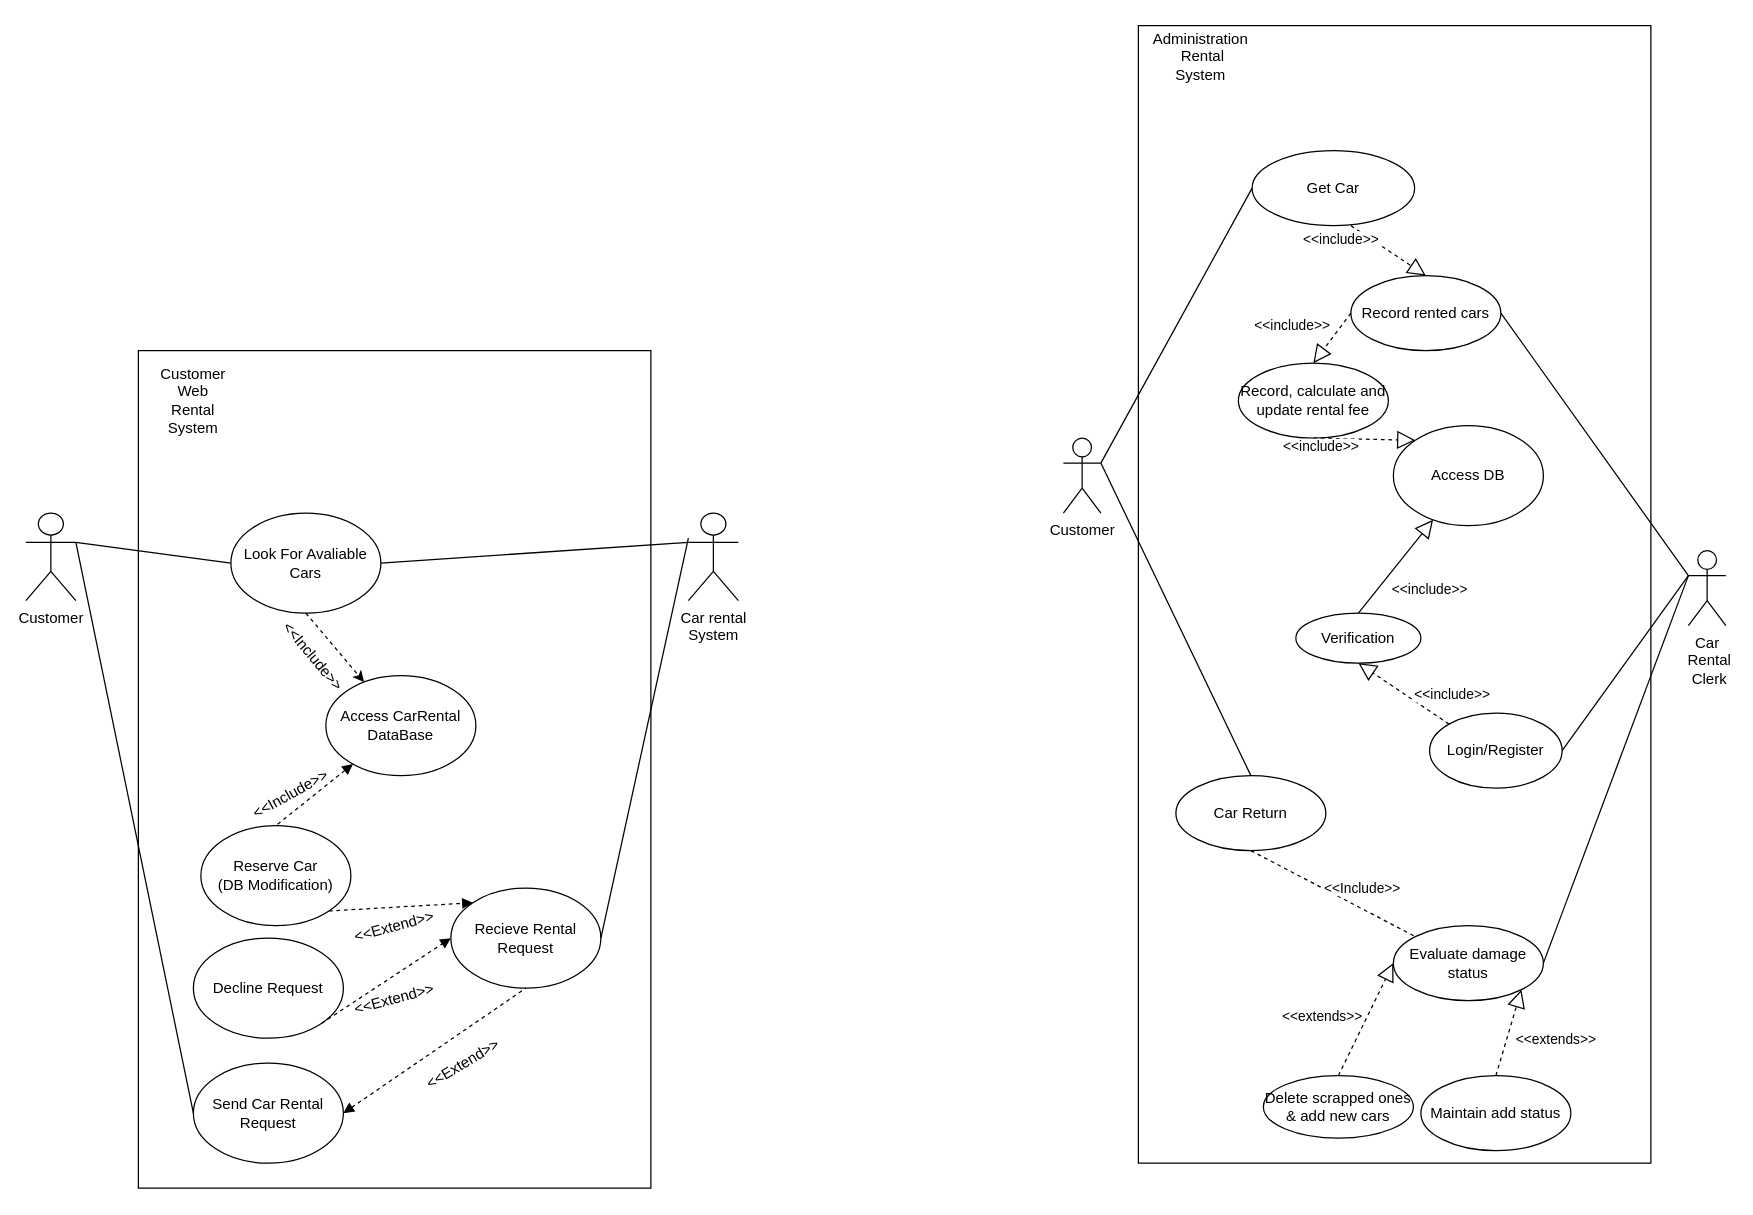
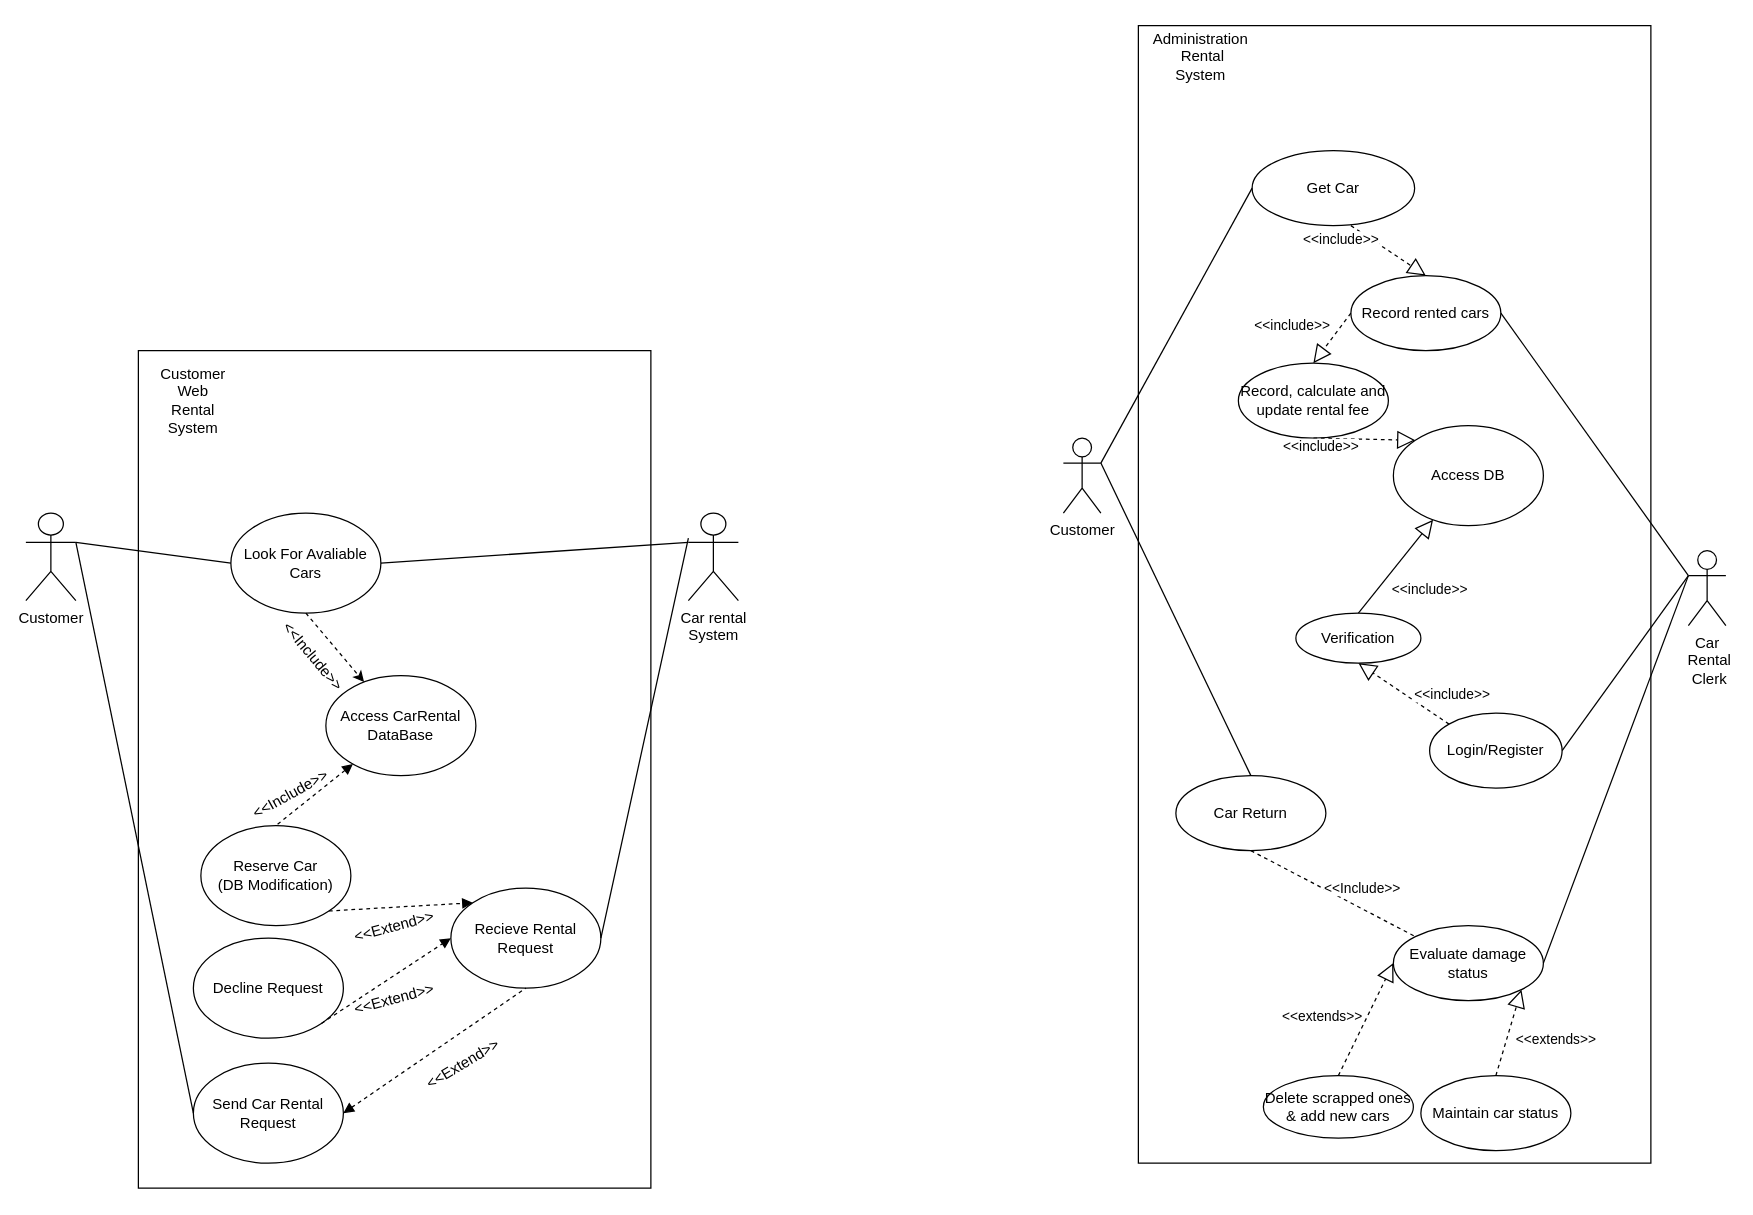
  <mxCell id="0" />
  <mxCell id="1" parent="0" />
  <mxCell id="2" value="" style="rounded=0;whiteSpace=wrap;html=1;" vertex="1" parent="1"><mxGeometry x="910" y="20" width="410" height="910" as="geometry" /></mxCell>
  <mxCell id="3" value="" style="rounded=0;whiteSpace=wrap;html=1;" parent="1" vertex="1"><mxGeometry x="110" y="280" width="410" height="670" as="geometry" /></mxCell>
  <mxCell id="4" value="Customer" style="shape=umlActor;verticalLabelPosition=bottom;verticalAlign=top;html=1;outlineConnect=0;" parent="1" vertex="1"><mxGeometry x="20" y="410" width="40" height="70" as="geometry" /></mxCell>
  <mxCell id="5" value="Car rental &lt;br&gt;System" style="shape=umlActor;verticalLabelPosition=bottom;verticalAlign=top;html=1;outlineConnect=0;" parent="1" vertex="1"><mxGeometry x="550" y="410" width="40" height="70" as="geometry" /></mxCell>
  <mxCell id="6" value="Login/Register" style="ellipse;whiteSpace=wrap;html=1;" parent="1" vertex="1"><mxGeometry x="1143" y="570" width="106" height="60" as="geometry" /></mxCell>
  <mxCell id="7" value="Customer&lt;br&gt;Web Rental System" style="text;html=1;strokeColor=none;fillColor=none;align=center;verticalAlign=middle;whiteSpace=wrap;rounded=0;" parent="1" vertex="1"><mxGeometry x="124" y="305" width="60" height="30" as="geometry" /></mxCell>
  <mxCell id="8" value="Verification" style="ellipse;whiteSpace=wrap;html=1;" parent="1" vertex="1"><mxGeometry x="1036" y="490" width="100" height="40" as="geometry" /></mxCell>
  <mxCell id="9" value="" style="endArrow=block;dashed=1;endFill=0;endSize=12;html=1;rounded=0;exitX=0;exitY=0;exitDx=0;exitDy=0;entryX=0.5;entryY=1;entryDx=0;entryDy=0;" parent="1" source="6" target="8" edge="1"><mxGeometry width="160" relative="1" as="geometry"><mxPoint x="1066" y="740" as="sourcePoint" /><mxPoint x="1226" y="740" as="targetPoint" /></mxGeometry></mxCell>
  <mxCell id="10" value="&amp;lt;&amp;lt;include&amp;gt;&amp;gt;" style="edgeLabel;html=1;align=center;verticalAlign=middle;resizable=0;points=[];" parent="9" connectable="0" vertex="1"><mxGeometry x="-0.264" relative="1" as="geometry"><mxPoint x="29" y="-6" as="offset" /></mxGeometry></mxCell>
  <mxCell id="11" value="Car&lt;br&gt;&amp;nbsp;Rental&lt;br&gt;&amp;nbsp;Clerk" style="shape=umlActor;verticalLabelPosition=bottom;verticalAlign=top;html=1;outlineConnect=0;" vertex="1" parent="1"><mxGeometry x="1350" y="440" width="30" height="60" as="geometry" /></mxCell>
  <mxCell id="12" value="Evaluate damage status" style="ellipse;whiteSpace=wrap;html=1;" vertex="1" parent="1"><mxGeometry x="1114" y="740" width="120" height="60" as="geometry" /></mxCell>
  <mxCell id="13" value="Delete scrapped ones &amp;amp; add new cars" style="ellipse;whiteSpace=wrap;html=1;" vertex="1" parent="1"><mxGeometry x="1010" y="860" width="120" height="50" as="geometry" /></mxCell>
  <mxCell id="14" value="" style="endArrow=block;dashed=1;endFill=0;endSize=12;html=1;rounded=0;exitX=0.5;exitY=0;exitDx=0;exitDy=0;entryX=0;entryY=0.5;entryDx=0;entryDy=0;" edge="1" parent="1" source="13" target="12"><mxGeometry width="160" relative="1" as="geometry"><mxPoint x="1073" y="748.79" as="sourcePoint" /><mxPoint x="1121.523" y="780.003" as="targetPoint" /></mxGeometry></mxCell>
  <mxCell id="15" value="&amp;lt;&amp;lt;extends&amp;gt;&amp;gt;" style="edgeLabel;html=1;align=center;verticalAlign=middle;resizable=0;points=[];" connectable="0" vertex="1" parent="14"><mxGeometry x="-0.128" y="-1" relative="1" as="geometry"><mxPoint x="-34" y="-8" as="offset" /></mxGeometry></mxCell>
- <mxCell id="16" value="Maintain add status" style="ellipse;whiteSpace=wrap;html=1;" vertex="1" parent="1"><mxGeometry x="1136" y="860" width="120" height="60" as="geometry" /></mxCell>
+ <mxCell id="16" value="Maintain car status" style="ellipse;whiteSpace=wrap;html=1;" vertex="1" parent="1"><mxGeometry x="1136" y="860" width="120" height="60" as="geometry" /></mxCell>
  <mxCell id="17" value="" style="endArrow=block;dashed=1;endFill=0;endSize=12;html=1;rounded=0;exitX=0.5;exitY=0;exitDx=0;exitDy=0;entryX=1;entryY=1;entryDx=0;entryDy=0;" edge="1" parent="1" source="16" target="12"><mxGeometry width="160" relative="1" as="geometry"><mxPoint x="1270" y="768.79" as="sourcePoint" /><mxPoint x="1318.523" y="800.003" as="targetPoint" /></mxGeometry></mxCell>
  <mxCell id="18" value="&amp;lt;&amp;lt;extends&amp;gt;&amp;gt;" style="edgeLabel;html=1;align=center;verticalAlign=middle;resizable=0;points=[];" connectable="0" vertex="1" parent="17"><mxGeometry x="-0.128" y="-1" relative="1" as="geometry"><mxPoint x="38" as="offset" /></mxGeometry></mxCell>
  <mxCell id="19" value="Record rented cars" style="ellipse;whiteSpace=wrap;html=1;" vertex="1" parent="1"><mxGeometry x="1080" y="220" width="120" height="60" as="geometry" /></mxCell>
  <mxCell id="20" value="Record, calculate and update rental fee" style="ellipse;whiteSpace=wrap;html=1;" vertex="1" parent="1"><mxGeometry x="990" y="290" width="120" height="60" as="geometry" /></mxCell>
  <mxCell id="21" value="" style="endArrow=block;dashed=1;endFill=0;endSize=12;html=1;rounded=0;exitX=0;exitY=0.5;exitDx=0;exitDy=0;entryX=0.5;entryY=0;entryDx=0;entryDy=0;" edge="1" parent="1" source="19" target="20"><mxGeometry width="160" relative="1" as="geometry"><mxPoint x="1029" y="228.79" as="sourcePoint" /><mxPoint x="1006" y="470" as="targetPoint" /></mxGeometry></mxCell>
  <mxCell id="22" value="&amp;lt;&amp;lt;include&amp;gt;&amp;gt;" style="edgeLabel;html=1;align=center;verticalAlign=middle;resizable=0;points=[];" connectable="0" vertex="1" parent="21"><mxGeometry x="-0.128" y="-1" relative="1" as="geometry"><mxPoint x="-34" y="-8" as="offset" /></mxGeometry></mxCell>
  <mxCell id="23" value="Access CarRental&lt;br&gt;DataBase" style="ellipse;whiteSpace=wrap;html=1;" vertex="1" parent="1"><mxGeometry x="260" y="540" width="120" height="80" as="geometry" /></mxCell>
  <mxCell id="24" value="Send Car Rental Request" style="ellipse;whiteSpace=wrap;html=1;" vertex="1" parent="1"><mxGeometry x="154" y="850" width="120" height="80" as="geometry" /></mxCell>
  <mxCell id="25" value="Look For Avaliable Cars" style="ellipse;whiteSpace=wrap;html=1;" vertex="1" parent="1"><mxGeometry x="184" y="410" width="120" height="80" as="geometry" /></mxCell>
  <mxCell id="26" value="Reserve Car&lt;br&gt;(DB Modification)" style="ellipse;whiteSpace=wrap;html=1;" vertex="1" parent="1"><mxGeometry x="160" y="660" width="120" height="80" as="geometry" /></mxCell>
  <mxCell id="27" value="Recieve Rental Request" style="ellipse;whiteSpace=wrap;html=1;" vertex="1" parent="1"><mxGeometry x="360" y="710" width="120" height="80" as="geometry" /></mxCell>
  <mxCell id="28" value="" style="endArrow=none;html=1;rounded=0;exitX=1;exitY=0.333;exitDx=0;exitDy=0;exitPerimeter=0;entryX=0;entryY=0.5;entryDx=0;entryDy=0;endFill=0;" edge="1" parent="1" source="4" target="25"><mxGeometry width="50" height="50" relative="1" as="geometry"><mxPoint x="330" y="490" as="sourcePoint" /><mxPoint x="380" y="440" as="targetPoint" /></mxGeometry></mxCell>
  <mxCell id="29" value="" style="endArrow=none;html=1;rounded=0;exitX=1;exitY=0.333;exitDx=0;exitDy=0;exitPerimeter=0;entryX=0;entryY=0.5;entryDx=0;entryDy=0;endFill=0;" edge="1" parent="1" source="4" target="24"><mxGeometry width="50" height="50" relative="1" as="geometry"><mxPoint x="330" y="490" as="sourcePoint" /><mxPoint x="380" y="440" as="targetPoint" /></mxGeometry></mxCell>
  <mxCell id="30" value="" style="endArrow=classic;html=1;rounded=0;exitX=0.5;exitY=1;exitDx=0;exitDy=0;dashed=1;" edge="1" parent="1" source="25" target="23"><mxGeometry width="50" height="50" relative="1" as="geometry"><mxPoint x="330" y="490" as="sourcePoint" /><mxPoint x="380" y="440" as="targetPoint" /></mxGeometry></mxCell>
  <mxCell id="31" value="&amp;lt;&amp;lt;Include&amp;gt;&amp;gt;" style="text;html=1;strokeColor=none;fillColor=none;align=center;verticalAlign=middle;whiteSpace=wrap;rounded=0;rotation=50;" vertex="1" parent="1"><mxGeometry x="220" y="510" width="60" height="30" as="geometry" /></mxCell>
  <mxCell id="32" value="" style="endArrow=none;html=1;rounded=0;exitX=1;exitY=0.5;exitDx=0;exitDy=0;entryX=0;entryY=0.333;entryDx=0;entryDy=0;entryPerimeter=0;" edge="1" parent="1" source="25" target="5"><mxGeometry width="50" height="50" relative="1" as="geometry"><mxPoint x="330" y="490" as="sourcePoint" /><mxPoint x="380" y="440" as="targetPoint" /></mxGeometry></mxCell>
  <mxCell id="33" value="" style="endArrow=none;html=1;rounded=0;exitX=1;exitY=0.5;exitDx=0;exitDy=0;" edge="1" parent="1" source="27"><mxGeometry width="50" height="50" relative="1" as="geometry"><mxPoint x="330" y="490" as="sourcePoint" /><mxPoint x="550" y="430" as="targetPoint" /></mxGeometry></mxCell>
  <mxCell id="34" value="" style="endArrow=block;dashed=1;html=1;rounded=0;entryX=0;entryY=0;entryDx=0;entryDy=0;exitX=1;exitY=1;exitDx=0;exitDy=0;endFill=1;startArrow=none;" edge="1" parent="1" source="26" target="27"><mxGeometry width="50" height="50" relative="1" as="geometry"><mxPoint x="313.441" y="782.406" as="sourcePoint" /><mxPoint x="380" y="580" as="targetPoint" /></mxGeometry></mxCell>
  <mxCell id="35" value="" style="endArrow=none;dashed=1;html=1;rounded=0;entryX=0.5;entryY=0;entryDx=0;entryDy=0;endFill=0;startArrow=block;startFill=1;" edge="1" parent="1" source="23" target="26"><mxGeometry width="50" height="50" relative="1" as="geometry"><mxPoint x="280.704" y="610.228" as="sourcePoint" /><mxPoint x="213.642" y="623.509" as="targetPoint" /></mxGeometry></mxCell>
  <mxCell id="36" value="&amp;lt;&amp;lt;Extend&amp;gt;&amp;gt;" style="text;html=1;strokeColor=none;fillColor=none;align=center;verticalAlign=middle;whiteSpace=wrap;rounded=0;rotation=-15;" vertex="1" parent="1"><mxGeometry x="285" y="740" width="60" height="2.14" as="geometry" /></mxCell>
  <mxCell id="37" value="&amp;lt;&amp;lt;Include&amp;gt;&amp;gt;" style="text;html=1;strokeColor=none;fillColor=none;align=center;verticalAlign=middle;whiteSpace=wrap;rounded=0;rotation=-29;" vertex="1" parent="1"><mxGeometry x="202.27" y="620" width="60" height="30" as="geometry" /></mxCell>
  <mxCell id="38" value="" style="endArrow=none;dashed=1;html=1;rounded=0;exitX=1;exitY=0.5;exitDx=0;exitDy=0;entryX=0.5;entryY=1;entryDx=0;entryDy=0;startArrow=block;startFill=1;" edge="1" parent="1" source="24" target="27"><mxGeometry width="50" height="50" relative="1" as="geometry"><mxPoint x="330" y="770" as="sourcePoint" /><mxPoint x="380" y="720" as="targetPoint" /></mxGeometry></mxCell>
  <mxCell id="39" value="&amp;lt;&amp;lt;Extend&amp;gt;&amp;gt;" style="text;html=1;strokeColor=none;fillColor=none;align=center;verticalAlign=middle;whiteSpace=wrap;rounded=0;rotation=-31;" vertex="1" parent="1"><mxGeometry x="340" y="850" width="60" height="2.14" as="geometry" /></mxCell>
  <mxCell id="40" value="Administration&lt;br&gt;&amp;nbsp;Rental System" style="text;html=1;strokeColor=none;fillColor=none;align=center;verticalAlign=middle;whiteSpace=wrap;rounded=0;" vertex="1" parent="1"><mxGeometry x="930" y="30" width="60" height="30" as="geometry" /></mxCell>
  <mxCell id="41" value="Access DB" style="ellipse;whiteSpace=wrap;html=1;" vertex="1" parent="1"><mxGeometry x="1114" y="340" width="120" height="80" as="geometry" /></mxCell>
  <mxCell id="42" value="Customer" style="shape=umlActor;verticalLabelPosition=bottom;verticalAlign=top;html=1;outlineConnect=0;" vertex="1" parent="1"><mxGeometry x="850" y="350" width="30" height="60" as="geometry" /></mxCell>
  <mxCell id="43" value="Get Car" style="ellipse;whiteSpace=wrap;html=1;" vertex="1" parent="1"><mxGeometry x="1001" y="120" width="130" height="60" as="geometry" /></mxCell>
  <mxCell id="44" value="" style="endArrow=none;html=1;rounded=0;exitX=1;exitY=0.333;exitDx=0;exitDy=0;exitPerimeter=0;entryX=0;entryY=0.5;entryDx=0;entryDy=0;" edge="1" parent="1" source="42" target="43"><mxGeometry width="50" height="50" relative="1" as="geometry"><mxPoint x="850" y="490" as="sourcePoint" /><mxPoint x="900" y="440" as="targetPoint" /></mxGeometry></mxCell>
  <mxCell id="45" value="" style="endArrow=none;html=1;rounded=0;entryX=1;entryY=0.5;entryDx=0;entryDy=0;exitX=0;exitY=0.333;exitDx=0;exitDy=0;exitPerimeter=0;" edge="1" parent="1" source="11" target="19"><mxGeometry width="50" height="50" relative="1" as="geometry"><mxPoint x="1190" y="400" as="sourcePoint" /><mxPoint x="1240" y="350" as="targetPoint" /></mxGeometry></mxCell>
  <mxCell id="46" value="" style="endArrow=block;dashed=1;endFill=0;endSize=12;html=1;rounded=0;exitX=0.608;exitY=1;exitDx=0;exitDy=0;entryX=0.5;entryY=0;entryDx=0;entryDy=0;exitPerimeter=0;" edge="1" parent="1" source="43" target="19"><mxGeometry width="160" relative="1" as="geometry"><mxPoint x="1216" y="140" as="sourcePoint" /><mxPoint x="1210" y="210" as="targetPoint" /></mxGeometry></mxCell>
  <mxCell id="47" value="&amp;lt;&amp;lt;include&amp;gt;&amp;gt;" style="edgeLabel;html=1;align=center;verticalAlign=middle;resizable=0;points=[];" connectable="0" vertex="1" parent="46"><mxGeometry x="-0.128" y="-1" relative="1" as="geometry"><mxPoint x="-34" y="-8" as="offset" /></mxGeometry></mxCell>
  <mxCell id="48" value="Decline Request" style="ellipse;whiteSpace=wrap;html=1;" vertex="1" parent="1"><mxGeometry x="154" y="750" width="120" height="80" as="geometry" /></mxCell>
  <mxCell id="49" value="" style="endArrow=block;dashed=1;html=1;rounded=0;entryX=0;entryY=0.5;entryDx=0;entryDy=0;exitX=1;exitY=1;exitDx=0;exitDy=0;endFill=1;startArrow=none;" edge="1" parent="1" source="48" target="27"><mxGeometry width="50" height="50" relative="1" as="geometry"><mxPoint x="773.441" y="1072.406" as="sourcePoint" /><mxPoint x="837.574" y="1011.716" as="targetPoint" /></mxGeometry></mxCell>
  <mxCell id="50" value="&amp;lt;&amp;lt;Extend&amp;gt;&amp;gt;" style="text;html=1;strokeColor=none;fillColor=none;align=center;verticalAlign=middle;whiteSpace=wrap;rounded=0;rotation=-15;" vertex="1" parent="1"><mxGeometry x="285" y="797.86" width="60" height="2.14" as="geometry" /></mxCell>
  <mxCell id="51" value="Car Return" style="ellipse;whiteSpace=wrap;html=1;" vertex="1" parent="1"><mxGeometry x="940" y="620" width="120" height="60" as="geometry" /></mxCell>
  <mxCell id="52" value="" style="endArrow=none;html=1;rounded=0;exitX=1;exitY=0.333;exitDx=0;exitDy=0;exitPerimeter=0;entryX=0.5;entryY=0;entryDx=0;entryDy=0;" edge="1" parent="1" source="42" target="51"><mxGeometry width="50" height="50" relative="1" as="geometry"><mxPoint x="1160" y="500" as="sourcePoint" /><mxPoint x="1210" y="450" as="targetPoint" /></mxGeometry></mxCell>
  <mxCell id="53" value="" style="endArrow=block;dashed=1;endFill=0;endSize=12;html=1;rounded=0;exitX=0.5;exitY=1;exitDx=0;exitDy=0;entryX=0;entryY=0;entryDx=0;entryDy=0;" edge="1" parent="1" source="20" target="41"><mxGeometry width="160" relative="1" as="geometry"><mxPoint x="1086" y="320" as="sourcePoint" /><mxPoint x="1080" y="390" as="targetPoint" /></mxGeometry></mxCell>
  <mxCell id="54" value="&amp;lt;&amp;lt;include&amp;gt;&amp;gt;" style="edgeLabel;html=1;align=center;verticalAlign=middle;resizable=0;points=[];" connectable="0" vertex="1" parent="53"><mxGeometry x="-0.128" y="-1" relative="1" as="geometry"><mxPoint x="-30" y="5" as="offset" /></mxGeometry></mxCell>
  <mxCell id="55" value="" style="endArrow=none;html=1;rounded=0;exitX=1;exitY=0.5;exitDx=0;exitDy=0;entryX=0;entryY=0.333;entryDx=0;entryDy=0;entryPerimeter=0;" edge="1" parent="1" source="6" target="11"><mxGeometry width="50" height="50" relative="1" as="geometry"><mxPoint x="1250" y="580" as="sourcePoint" /><mxPoint x="1300" y="530" as="targetPoint" /></mxGeometry></mxCell>
  <mxCell id="56" value="" style="endArrow=block;dashed=0;endFill=0;endSize=12;html=1;rounded=0;exitX=0.5;exitY=0;exitDx=0;exitDy=0;" edge="1" parent="1" source="8" target="41"><mxGeometry width="160" relative="1" as="geometry"><mxPoint x="1168.574" y="588.758" as="sourcePoint" /><mxPoint x="1096" y="540" as="targetPoint" /></mxGeometry></mxCell>
  <mxCell id="57" value="&amp;lt;&amp;lt;include&amp;gt;&amp;gt;" style="edgeLabel;html=1;align=center;verticalAlign=middle;resizable=0;points=[];" connectable="0" vertex="1" parent="56"><mxGeometry x="-0.264" relative="1" as="geometry"><mxPoint x="35" y="8" as="offset" /></mxGeometry></mxCell>
  <mxCell id="58" value="" style="endArrow=none;html=1;rounded=0;entryX=0;entryY=0.333;entryDx=0;entryDy=0;entryPerimeter=0;exitX=1;exitY=0.5;exitDx=0;exitDy=0;" edge="1" parent="1" source="12" target="11"><mxGeometry width="50" height="50" relative="1" as="geometry"><mxPoint x="1160" y="500" as="sourcePoint" /><mxPoint x="1210" y="450" as="targetPoint" /></mxGeometry></mxCell>
  <mxCell id="59" value="&amp;lt;&amp;lt;Include&amp;gt;&amp;gt;" style="endArrow=none;dashed=1;html=1;rounded=0;exitX=0.5;exitY=1;exitDx=0;exitDy=0;entryX=0;entryY=0;entryDx=0;entryDy=0;" edge="1" parent="1" source="51" target="12"><mxGeometry x="0.262" y="15" width="50" height="50" relative="1" as="geometry"><mxPoint x="1160" y="500" as="sourcePoint" /><mxPoint x="1210" y="450" as="targetPoint" /><mxPoint x="-1" as="offset" /></mxGeometry></mxCell>
